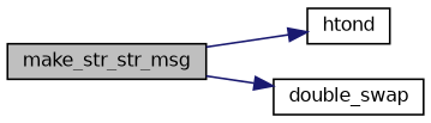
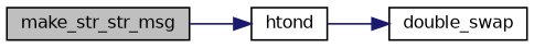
  digraph {
    rankdir=LR
    node [color=black fillcolor=white fontname=Helvetica fontsize=10 shape=record style=filled]
    edge [color=midnightblue fontname=Helvetica fontsize=10 labelfontname=Helvetica labelfontsize=10 style=solid]
    n1 [fillcolor=grey75 fontcolor=black height=0.2 label=make_str_str_msg width=0.4]
    n2 [height=0.2 label=htond width=0.4]
    n3 [height=0.2 label=double_swap width=0.4]
    n1 -> n2
-   n1 -> n3
+   n2 -> n3
  }
